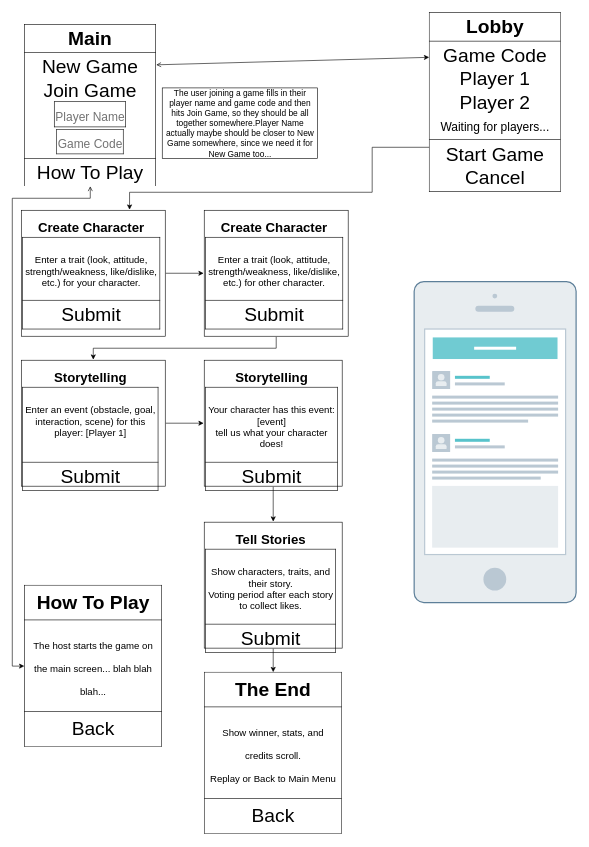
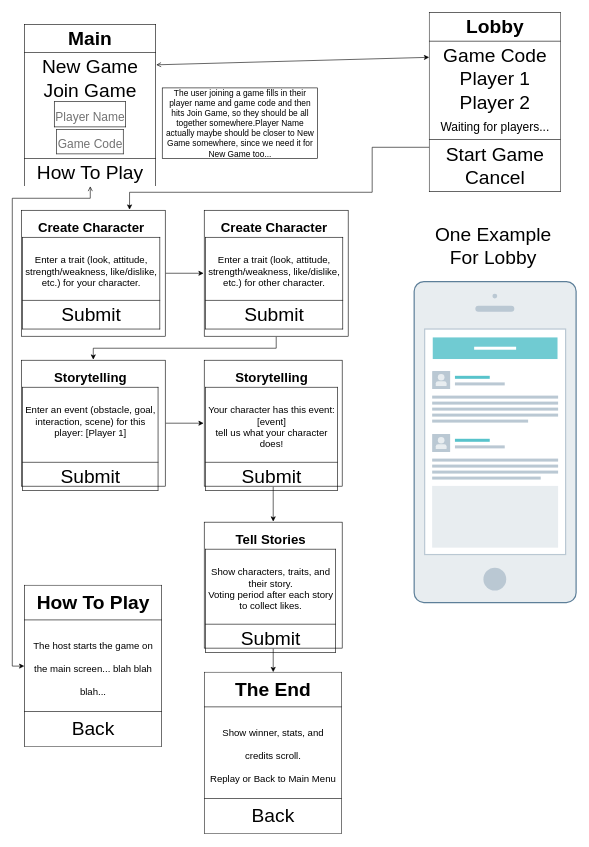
  <mxCell id="0" />
  <mxCell id="1" parent="0" />
  <mxCell id="2" value="" style="rounded=1;whiteSpace=wrap;html=1;strokeWidth=2;fillColor=#E8EDF0;fontFamily=Helvetica;fontSize=12;fontColor=#000000;align=center;strokeColor=#5d7f99;arcSize=6;" vertex="1" parent="1"><mxGeometry x="690" y="469" width="270" height="535" as="geometry" /></mxCell>
  <mxCell id="3" value="" style="rounded=1;whiteSpace=wrap;html=1;strokeWidth=2;fillColor=#BAC8D3;fontFamily=Helvetica;fontSize=30;fontColor=#FFFFFF;align=center;arcSize=50;strokeColor=none;" vertex="1" parent="1"><mxGeometry x="792" y="509" width="65" height="10" as="geometry" /></mxCell>
  <mxCell id="4" value="" style="ellipse;whiteSpace=wrap;html=1;aspect=fixed;strokeWidth=2;fillColor=#BAC8D3;fontFamily=Helvetica;fontSize=30;fontColor=#FFFFFF;align=center;rounded=1;strokeColor=none;arcSize=50;" vertex="1" parent="1"><mxGeometry x="820.5" y="489" width="8" height="8" as="geometry" /></mxCell>
  <mxCell id="5" value="" style="ellipse;whiteSpace=wrap;html=1;aspect=fixed;strokeWidth=2;fillColor=#BAC8D3;fontFamily=Helvetica;fontSize=30;fontColor=#FFFFFF;align=center;rounded=1;strokeColor=none;arcSize=50;" vertex="1" parent="1"><mxGeometry x="805.5" y="946" width="38" height="38" as="geometry" /></mxCell>
  <mxCell id="6" value="" style="rounded=0;whiteSpace=wrap;html=1;strokeWidth=2;fillColor=#ffffff;fontFamily=Helvetica;fontSize=30;fontColor=#FFFFFF;align=center;strokeColor=#BAC8D3;" vertex="1" parent="1"><mxGeometry x="707.5" y="548" width="235" height="376" as="geometry" /></mxCell>
  <mxCell id="7" value="" style="rounded=1;whiteSpace=wrap;html=1;strokeWidth=2;fillColor=#61c6ce;fontFamily=Helvetica;fontSize=30;fontColor=#FFFFFF;align=center;strokeColor=none;arcSize=0;opacity=90;" vertex="1" parent="1"><mxGeometry x="721" y="562" width="208" height="36" as="geometry" /></mxCell>
  <mxCell id="8" value="" style="rounded=1;whiteSpace=wrap;html=1;strokeWidth=2;fillColor=#BAC8D3;fontFamily=Helvetica;fontSize=30;fontColor=#FFFFFF;align=center;strokeColor=none;arcSize=2;aspect=fixed;" vertex="1" parent="1"><mxGeometry x="720" y="618" width="30" height="30" as="geometry" /></mxCell>
  <mxCell id="9" value="" style="rounded=1;whiteSpace=wrap;html=1;strokeWidth=2;fillColor=#FFFFFF;fontFamily=Helvetica;fontSize=30;fontColor=#FFFFFF;align=center;strokeColor=none;arcSize=0;" vertex="1" parent="1"><mxGeometry x="790" y="577.5" width="70" height="5" as="geometry" /></mxCell>
  <mxCell id="10" value="" style="rounded=1;whiteSpace=wrap;html=1;strokeWidth=2;fillColor=#12AAB5;fontFamily=Helvetica;fontSize=30;fontColor=#FFFFFF;align=center;strokeColor=none;arcSize=0;opacity=70;" vertex="1" parent="1"><mxGeometry x="758" y="626" width="58" height="5" as="geometry" /></mxCell>
  <mxCell id="11" value="" style="group" vertex="1" connectable="0" parent="1"><mxGeometry x="726" y="623" width="18" height="20" as="geometry" /></mxCell>
  <mxCell id="12" value="" style="ellipse;whiteSpace=wrap;html=1;strokeWidth=2;fillColor=#E8EDF0;fontFamily=Helvetica;fontSize=30;fontColor=#FFFFFF;align=center;rounded=1;strokeColor=none;arcSize=50;" vertex="1" parent="11"><mxGeometry x="3.5" width="11" height="11" as="geometry" /></mxCell>
  <mxCell id="13" value="" style="rounded=1;whiteSpace=wrap;html=1;strokeWidth=2;fillColor=#E8EDF0;fontFamily=Helvetica;fontSize=30;fontColor=#FFFFFF;align=center;strokeColor=none;arcSize=50;" vertex="1" parent="11"><mxGeometry y="12" width="18" height="8" as="geometry" /></mxCell>
  <mxCell id="14" value="" style="rounded=1;whiteSpace=wrap;html=1;strokeWidth=2;fillColor=#E8EDF0;fontFamily=Helvetica;fontSize=30;fontColor=#FFFFFF;align=center;strokeColor=none;arcSize=0;" vertex="1" parent="11"><mxGeometry y="16" width="18" height="4" as="geometry" /></mxCell>
  <mxCell id="15" value="" style="rounded=1;whiteSpace=wrap;html=1;strokeWidth=2;fillColor=#BAC8D3;fontFamily=Helvetica;fontSize=30;fontColor=#FFFFFF;align=center;strokeColor=none;arcSize=0;" vertex="1" parent="1"><mxGeometry x="758" y="637" width="83" height="5" as="geometry" /></mxCell>
  <mxCell id="16" value="" style="rounded=1;whiteSpace=wrap;html=1;strokeWidth=2;fillColor=#BAC8D3;fontFamily=Helvetica;fontSize=30;fontColor=#FFFFFF;align=center;strokeColor=none;arcSize=0;" vertex="1" parent="1"><mxGeometry x="720" y="679" width="210" height="5" as="geometry" /></mxCell>
  <mxCell id="17" value="" style="rounded=1;whiteSpace=wrap;html=1;strokeWidth=2;fillColor=#BAC8D3;fontFamily=Helvetica;fontSize=30;fontColor=#FFFFFF;align=center;strokeColor=none;arcSize=0;" vertex="1" parent="1"><mxGeometry x="720" y="669" width="210" height="5" as="geometry" /></mxCell>
  <mxCell id="18" value="" style="rounded=1;whiteSpace=wrap;html=1;strokeWidth=2;fillColor=#BAC8D3;fontFamily=Helvetica;fontSize=30;fontColor=#FFFFFF;align=center;strokeColor=none;arcSize=0;" vertex="1" parent="1"><mxGeometry x="720" y="659" width="210" height="5" as="geometry" /></mxCell>
  <mxCell id="19" value="" style="rounded=1;whiteSpace=wrap;html=1;strokeWidth=2;fillColor=#BAC8D3;fontFamily=Helvetica;fontSize=30;fontColor=#FFFFFF;align=center;strokeColor=none;arcSize=0;" vertex="1" parent="1"><mxGeometry x="720" y="689" width="210" height="5" as="geometry" /></mxCell>
  <mxCell id="20" value="" style="rounded=1;whiteSpace=wrap;html=1;strokeWidth=2;fillColor=#BAC8D3;fontFamily=Helvetica;fontSize=30;fontColor=#FFFFFF;align=center;strokeColor=none;arcSize=0;" vertex="1" parent="1"><mxGeometry x="720" y="699" width="160" height="5" as="geometry" /></mxCell>
  <mxCell id="21" value="" style="rounded=1;whiteSpace=wrap;html=1;strokeWidth=2;fillColor=#BAC8D3;fontFamily=Helvetica;fontSize=30;fontColor=#FFFFFF;align=center;strokeColor=none;arcSize=2;aspect=fixed;" vertex="1" parent="1"><mxGeometry x="720" y="723" width="30" height="30" as="geometry" /></mxCell>
  <mxCell id="22" value="" style="rounded=1;whiteSpace=wrap;html=1;strokeWidth=2;fillColor=#12AAB5;fontFamily=Helvetica;fontSize=30;fontColor=#FFFFFF;align=center;strokeColor=none;arcSize=0;opacity=70;" vertex="1" parent="1"><mxGeometry x="758" y="731" width="58" height="5" as="geometry" /></mxCell>
  <mxCell id="23" value="" style="group" vertex="1" connectable="0" parent="1"><mxGeometry x="726" y="728" width="18" height="20" as="geometry" /></mxCell>
  <mxCell id="24" value="" style="ellipse;whiteSpace=wrap;html=1;strokeWidth=2;fillColor=#E8EDF0;fontFamily=Helvetica;fontSize=30;fontColor=#FFFFFF;align=center;rounded=1;strokeColor=none;arcSize=50;" vertex="1" parent="23"><mxGeometry x="3.5" width="11" height="11" as="geometry" /></mxCell>
  <mxCell id="25" value="" style="rounded=1;whiteSpace=wrap;html=1;strokeWidth=2;fillColor=#E8EDF0;fontFamily=Helvetica;fontSize=30;fontColor=#FFFFFF;align=center;strokeColor=none;arcSize=50;" vertex="1" parent="23"><mxGeometry y="12" width="18" height="8" as="geometry" /></mxCell>
  <mxCell id="26" value="" style="rounded=1;whiteSpace=wrap;html=1;strokeWidth=2;fillColor=#E8EDF0;fontFamily=Helvetica;fontSize=30;fontColor=#FFFFFF;align=center;strokeColor=none;arcSize=0;" vertex="1" parent="23"><mxGeometry y="16" width="18" height="4" as="geometry" /></mxCell>
  <mxCell id="27" value="" style="rounded=1;whiteSpace=wrap;html=1;strokeWidth=2;fillColor=#BAC8D3;fontFamily=Helvetica;fontSize=30;fontColor=#FFFFFF;align=center;strokeColor=none;arcSize=0;" vertex="1" parent="1"><mxGeometry x="758" y="742" width="83" height="5" as="geometry" /></mxCell>
  <mxCell id="28" value="" style="rounded=1;whiteSpace=wrap;html=1;strokeWidth=2;fillColor=#BAC8D3;fontFamily=Helvetica;fontSize=30;fontColor=#FFFFFF;align=center;strokeColor=none;arcSize=0;" vertex="1" parent="1"><mxGeometry x="720" y="784" width="210" height="5" as="geometry" /></mxCell>
  <mxCell id="29" value="" style="rounded=1;whiteSpace=wrap;html=1;strokeWidth=2;fillColor=#BAC8D3;fontFamily=Helvetica;fontSize=30;fontColor=#FFFFFF;align=center;strokeColor=none;arcSize=0;" vertex="1" parent="1"><mxGeometry x="720" y="774" width="210" height="5" as="geometry" /></mxCell>
  <mxCell id="30" value="" style="rounded=1;whiteSpace=wrap;html=1;strokeWidth=2;fillColor=#BAC8D3;fontFamily=Helvetica;fontSize=30;fontColor=#FFFFFF;align=center;strokeColor=none;arcSize=0;" vertex="1" parent="1"><mxGeometry x="720" y="764" width="210" height="5" as="geometry" /></mxCell>
  <mxCell id="31" value="" style="rounded=1;whiteSpace=wrap;html=1;strokeWidth=2;fillColor=#BAC8D3;fontFamily=Helvetica;fontSize=30;fontColor=#FFFFFF;align=center;strokeColor=none;arcSize=0;" vertex="1" parent="1"><mxGeometry x="720" y="794" width="181" height="5" as="geometry" /></mxCell>
  <mxCell id="32" value="" style="rounded=0;whiteSpace=wrap;html=1;strokeWidth=2;fillColor=#e8edf0;fontFamily=Helvetica;fontSize=30;fontColor=#FFFFFF;align=center;strokeColor=none;" vertex="1" parent="1"><mxGeometry x="720" y="809.5" width="210" height="103" as="geometry" /></mxCell>
+ <mxCell id="33" value="One Example For Lobby" style="text;html=1;strokeColor=none;fillColor=none;align=center;verticalAlign=middle;whiteSpace=wrap;rounded=0;fontSize=32;" vertex="1" parent="1"><mxGeometry x="702" y="359" width="240" height="100" as="geometry" /></mxCell>
  <mxCell id="34" style="edgeStyle=orthogonalEdgeStyle;rounded=0;orthogonalLoop=1;jettySize=auto;html=1;exitX=0.5;exitY=1;exitDx=0;exitDy=0;entryX=0;entryY=0.5;entryDx=0;entryDy=0;fontSize=14;startArrow=open;startFill=0;" edge="1" parent="1" source="35" target="37"><mxGeometry relative="1" as="geometry"><Array as="points"><mxPoint x="150" y="330" /><mxPoint x="20" y="330" /><mxPoint x="20" y="1110" /></Array></mxGeometry></mxCell>
  <mxCell id="35" value="&lt;table style=&quot;width: 100% ; height: 100% ; border-collapse: collapse ; border: 1px solid rgb(0 , 0 , 0)&quot; width=&quot;100%&quot; cellpadding=&quot;4&quot; border=&quot;1&quot;&gt;&lt;tbody&gt;&lt;tr&gt;&lt;th align=&quot;center&quot;&gt;&lt;b&gt;Main&lt;br&gt;&lt;/b&gt;&lt;/th&gt;&lt;/tr&gt;&lt;tr&gt;&lt;td align=&quot;center&quot;&gt;New Game&lt;br&gt;Join Game&lt;br&gt;&lt;table style=&quot;border: 1px solid rgb(0 , 0 , 0) ; border-collapse: collapse&quot; border=&quot;1&quot;&gt;&lt;tbody&gt;&lt;tr&gt;&lt;td&gt;&lt;font style=&quot;font-size: 20px&quot; color=&quot;#737373&quot;&gt;Player Name&lt;br&gt;&lt;/font&gt;&lt;/td&gt;&lt;/tr&gt;&lt;/tbody&gt;&lt;/table&gt;&lt;table&gt;&lt;tbody&gt;&lt;tr&gt;&lt;td&gt;&lt;table style=&quot;border: 1px solid rgb(8 , 8 , 8) ; border-collapse: collapse&quot; border=&quot;1&quot;&gt;&lt;tbody&gt;&lt;tr&gt;&lt;td&gt;&lt;font style=&quot;font-size: 20px&quot; color=&quot;#737373&quot;&gt;Game Code&lt;br&gt;&lt;/font&gt;&lt;/td&gt;&lt;/tr&gt;&lt;/tbody&gt;&lt;/table&gt;&lt;/td&gt;&lt;/tr&gt;&lt;/tbody&gt;&lt;/table&gt;&lt;/td&gt;&lt;/tr&gt;&lt;tr&gt;&lt;td align=&quot;center&quot;&gt;How To Play&lt;br&gt;&lt;/td&gt;&lt;/tr&gt;&lt;/tbody&gt;&lt;/table&gt;" style="text;html=1;strokeColor=none;fillColor=none;overflow=fill;fontSize=32;" vertex="1" parent="1"><mxGeometry x="40" y="40" width="220" height="270" as="geometry" /></mxCell>
  <mxCell id="36" value="The user joining a game fills in their player name and game code and then hits Join Game, so they should be all together somewhere.Player Name actually maybe should be closer to New Game somewhere, since we need it for New Game too..." style="text;html=1;strokeColor=none;fillColor=none;align=center;verticalAlign=middle;whiteSpace=wrap;rounded=0;fontSize=14;labelBorderColor=#000000;" vertex="1" parent="1"><mxGeometry x="269" y="160" width="262" height="90" as="geometry" /></mxCell>
  <mxCell id="37" value="&lt;table style=&quot;width: 100% ; height: 100% ; border-collapse: collapse ; border: 1px solid rgb(0 , 0 , 0)&quot; width=&quot;100%&quot; cellpadding=&quot;4&quot; border=&quot;1&quot;&gt;&lt;tbody&gt;&lt;tr&gt;&lt;th align=&quot;center&quot;&gt;&lt;b&gt;How To Play&lt;br&gt;&lt;/b&gt;&lt;/th&gt;&lt;/tr&gt;&lt;tr&gt;&lt;td align=&quot;center&quot;&gt;&lt;font style=&quot;font-size: 16px&quot;&gt;The host starts the game on&lt;br&gt;the main screen... blah blah &lt;br&gt;blah...&lt;br&gt;&lt;/font&gt;&lt;/td&gt;&lt;/tr&gt;&lt;tr&gt;&lt;td align=&quot;center&quot;&gt;Back&lt;br&gt;&lt;/td&gt;&lt;/tr&gt;&lt;/tbody&gt;&lt;/table&gt;" style="text;html=1;strokeColor=none;fillColor=none;overflow=fill;fontSize=32;" vertex="1" parent="1"><mxGeometry x="40" y="975" width="230" height="270" as="geometry" /></mxCell>
  <mxCell id="38" style="edgeStyle=orthogonalEdgeStyle;rounded=0;orthogonalLoop=1;jettySize=auto;html=1;exitX=0;exitY=0.75;exitDx=0;exitDy=0;entryX=0.75;entryY=0;entryDx=0;entryDy=0;startArrow=none;startFill=0;fontSize=14;" edge="1" parent="1" source="39" target="42"><mxGeometry relative="1" as="geometry"><Array as="points"><mxPoint x="620" y="245" /><mxPoint x="620" y="320" /><mxPoint x="216" y="320" /></Array></mxGeometry></mxCell>
  <mxCell id="39" value="&lt;table style=&quot;width: 100% ; height: 100% ; border-collapse: collapse ; border: 1px solid rgb(0 , 0 , 0)&quot; width=&quot;100%&quot; cellpadding=&quot;4&quot; border=&quot;1&quot;&gt;&lt;tbody&gt;&lt;tr&gt;&lt;th align=&quot;center&quot;&gt;&lt;b&gt;Lobby&lt;br&gt;&lt;/b&gt;&lt;/th&gt;&lt;/tr&gt;&lt;tr&gt;&lt;td align=&quot;center&quot;&gt;Game Code&lt;br&gt;Player 1&lt;br&gt;Player 2&lt;br&gt;&lt;font style=&quot;font-size: 20px&quot;&gt;Waiting for players...&lt;/font&gt;&lt;br&gt;&lt;/td&gt;&lt;/tr&gt;&lt;tr&gt;&lt;td align=&quot;center&quot;&gt;Start Game&lt;br&gt;Cancel&lt;br&gt;&lt;/td&gt;&lt;/tr&gt;&lt;/tbody&gt;&lt;/table&gt;" style="text;html=1;strokeColor=none;fillColor=none;overflow=fill;fontSize=32;" vertex="1" parent="1"><mxGeometry x="715" y="20" width="220" height="300" as="geometry" /></mxCell>
  <mxCell id="40" value="" style="endArrow=classic;html=1;fontSize=14;exitX=1;exitY=0.25;exitDx=0;exitDy=0;entryX=0;entryY=0.25;entryDx=0;entryDy=0;startArrow=open;startFill=0;" edge="1" parent="1" source="35" target="39"><mxGeometry width="50" height="50" relative="1" as="geometry"><mxPoint x="340" y="320" as="sourcePoint" /><mxPoint x="390" y="270" as="targetPoint" /></mxGeometry></mxCell>
  <mxCell id="41" style="edgeStyle=orthogonalEdgeStyle;rounded=0;orthogonalLoop=1;jettySize=auto;html=1;exitX=1;exitY=0.5;exitDx=0;exitDy=0;entryX=0;entryY=0.5;entryDx=0;entryDy=0;startArrow=none;startFill=0;fontSize=14;" edge="1" parent="1" source="42" target="46"><mxGeometry relative="1" as="geometry" /></mxCell>
  <mxCell id="42" value="&lt;div align=&quot;center&quot;&gt;&lt;b&gt;&lt;font style=&quot;font-size: 22px ; line-height: 30%&quot;&gt;Create Character&lt;/font&gt;&lt;/b&gt;&lt;br&gt;&lt;/div&gt;&lt;table style=&quot;width: 100% ; height: 100% ; border-collapse: collapse ; border: 1px solid rgb(0 , 0 , 0)&quot; width=&quot;100%&quot; cellpadding=&quot;4&quot; border=&quot;1&quot;&gt;&lt;tbody style=&quot;line-height: 30%&quot;&gt;&lt;tr style=&quot;line-height: 50%&quot;&gt;&lt;td align=&quot;center&quot;&gt;&lt;font style=&quot;font-size: 16px ; line-height: 70%&quot;&gt;&lt;br&gt;Enter a trait (look, attitude, &lt;br&gt;strength/weakness, like/dislike, &lt;br&gt;etc.) for your character.&lt;br&gt;&lt;br&gt;&lt;/font&gt;&lt;/td&gt;&lt;/tr&gt;&lt;tr&gt;&lt;td style=&quot;line-height: 120%&quot; align=&quot;center&quot;&gt;Submit&lt;/td&gt;&lt;/tr&gt;&lt;/tbody&gt;&lt;/table&gt;" style="text;html=1;strokeColor=#000000;fillColor=none;fontSize=32;perimeterSpacing=1;" vertex="1" parent="1"><mxGeometry x="35" y="350" width="240" height="210" as="geometry" /></mxCell>
  <mxCell id="43" style="edgeStyle=orthogonalEdgeStyle;rounded=0;orthogonalLoop=1;jettySize=auto;html=1;exitX=1;exitY=0.5;exitDx=0;exitDy=0;entryX=0;entryY=0.5;entryDx=0;entryDy=0;startArrow=none;startFill=0;fontSize=14;" edge="1" parent="1" source="44" target="48"><mxGeometry relative="1" as="geometry" /></mxCell>
  <mxCell id="44" value="&lt;div align=&quot;center&quot;&gt;&lt;b&gt;&lt;font style=&quot;font-size: 22px ; line-height: 30%&quot;&gt;Storytelling&lt;/font&gt;&lt;/b&gt;&lt;br&gt;&lt;/div&gt;&lt;table style=&quot;width: 100% ; height: 100% ; border-collapse: collapse ; border: 1px solid rgb(0 , 0 , 0)&quot; width=&quot;100%&quot; cellpadding=&quot;4&quot; border=&quot;1&quot;&gt;&lt;tbody style=&quot;line-height: 30%&quot;&gt;&lt;tr style=&quot;line-height: 50%&quot;&gt;&lt;td align=&quot;center&quot;&gt;&lt;font style=&quot;font-size: 16px ; line-height: 70%&quot;&gt;&lt;br&gt;Enter an event (obstacle, goal, &lt;br&gt;interaction, scene) for this &lt;br&gt;player: [Player 1]&lt;br&gt;&lt;br&gt;&lt;br&gt;&lt;/font&gt;&lt;/td&gt;&lt;/tr&gt;&lt;tr&gt;&lt;td style=&quot;line-height: 120%&quot; align=&quot;center&quot;&gt;Submit&lt;/td&gt;&lt;/tr&gt;&lt;/tbody&gt;&lt;/table&gt;" style="text;html=1;strokeColor=#000000;fillColor=none;fontSize=32;perimeterSpacing=1;" vertex="1" parent="1"><mxGeometry x="35" y="600" width="240" height="210" as="geometry" /></mxCell>
  <mxCell id="45" style="edgeStyle=orthogonalEdgeStyle;rounded=0;orthogonalLoop=1;jettySize=auto;html=1;exitX=0.5;exitY=1;exitDx=0;exitDy=0;entryX=0.5;entryY=0;entryDx=0;entryDy=0;startArrow=none;startFill=0;fontSize=14;" edge="1" parent="1" source="46" target="44"><mxGeometry relative="1" as="geometry" /></mxCell>
  <mxCell id="46" value="&lt;div align=&quot;center&quot;&gt;&lt;b&gt;&lt;font style=&quot;font-size: 22px ; line-height: 30%&quot;&gt;Create Character&lt;/font&gt;&lt;/b&gt;&lt;br&gt;&lt;/div&gt;&lt;table style=&quot;width: 100% ; height: 100% ; border-collapse: collapse ; border: 1px solid rgb(0 , 0 , 0)&quot; width=&quot;100%&quot; cellpadding=&quot;4&quot; border=&quot;1&quot;&gt;&lt;tbody style=&quot;line-height: 30%&quot;&gt;&lt;tr style=&quot;line-height: 50%&quot;&gt;&lt;td align=&quot;center&quot;&gt;&lt;font style=&quot;font-size: 16px ; line-height: 70%&quot;&gt;&lt;br&gt;Enter a trait (look, attitude, &lt;br&gt;strength/weakness, like/dislike, &lt;br&gt;etc.) for other character.&lt;br&gt;&lt;br&gt;&lt;/font&gt;&lt;/td&gt;&lt;/tr&gt;&lt;tr&gt;&lt;td style=&quot;line-height: 120%&quot; align=&quot;center&quot;&gt;Submit&lt;/td&gt;&lt;/tr&gt;&lt;/tbody&gt;&lt;/table&gt;" style="text;html=1;strokeColor=#000000;fillColor=none;fontSize=32;perimeterSpacing=1;" vertex="1" parent="1"><mxGeometry x="340" y="350" width="240" height="210" as="geometry" /></mxCell>
  <mxCell id="47" style="edgeStyle=orthogonalEdgeStyle;rounded=0;orthogonalLoop=1;jettySize=auto;html=1;startArrow=none;startFill=0;fontSize=14;" edge="1" parent="1" source="48" target="50"><mxGeometry relative="1" as="geometry" /></mxCell>
  <mxCell id="48" value="&lt;div align=&quot;center&quot;&gt;&lt;b&gt;&lt;font style=&quot;font-size: 22px ; line-height: 30%&quot;&gt;Storytelling&lt;/font&gt;&lt;/b&gt;&lt;br&gt;&lt;/div&gt;&lt;table style=&quot;width: 100% ; height: 100% ; border-collapse: collapse ; border: 1px solid rgb(0 , 0 , 0)&quot; width=&quot;100%&quot; cellpadding=&quot;4&quot; border=&quot;1&quot;&gt;&lt;tbody style=&quot;line-height: 30%&quot;&gt;&lt;tr style=&quot;line-height: 50%&quot;&gt;&lt;td align=&quot;center&quot;&gt;&lt;font style=&quot;font-size: 16px ; line-height: 70%&quot;&gt;&lt;br&gt;Your character has this event:&lt;br&gt;[event]&lt;br&gt;tell us what your character &lt;br&gt;does!&lt;br&gt;&lt;br&gt;&lt;/font&gt;&lt;/td&gt;&lt;/tr&gt;&lt;tr&gt;&lt;td style=&quot;line-height: 120%&quot; align=&quot;center&quot;&gt;Submit&lt;br&gt;&lt;/td&gt;&lt;/tr&gt;&lt;/tbody&gt;&lt;/table&gt;" style="text;html=1;strokeColor=#000000;fillColor=none;fontSize=32;perimeterSpacing=1;" vertex="1" parent="1"><mxGeometry x="340" y="600" width="230" height="210" as="geometry" /></mxCell>
  <mxCell id="49" style="edgeStyle=orthogonalEdgeStyle;rounded=0;orthogonalLoop=1;jettySize=auto;html=1;startArrow=none;startFill=0;fontSize=14;" edge="1" parent="1" source="50" target="51"><mxGeometry relative="1" as="geometry" /></mxCell>
  <mxCell id="50" value="&lt;div align=&quot;center&quot;&gt;&lt;b&gt;&lt;font style=&quot;font-size: 22px ; line-height: 30%&quot;&gt;Tell Stories&lt;/font&gt;&lt;/b&gt;&lt;br&gt;&lt;/div&gt;&lt;table style=&quot;width: 100% ; height: 100% ; border-collapse: collapse ; border: 1px solid rgb(0 , 0 , 0)&quot; width=&quot;100%&quot; cellpadding=&quot;4&quot; border=&quot;1&quot;&gt;&lt;tbody style=&quot;line-height: 30%&quot;&gt;&lt;tr style=&quot;line-height: 50%&quot;&gt;&lt;td align=&quot;center&quot;&gt;&lt;font style=&quot;font-size: 16px ; line-height: 70%&quot;&gt;&lt;br&gt;Show characters, traits, and &lt;br&gt;their story.&lt;br&gt;Voting period after each story&lt;br&gt;to collect likes.&lt;br&gt;&lt;br&gt;&lt;/font&gt;&lt;/td&gt;&lt;/tr&gt;&lt;tr&gt;&lt;td style=&quot;line-height: 120%&quot; align=&quot;center&quot;&gt;Submit&lt;br&gt;&lt;/td&gt;&lt;/tr&gt;&lt;/tbody&gt;&lt;/table&gt;" style="text;html=1;strokeColor=#000000;fillColor=none;fontSize=32;perimeterSpacing=1;" vertex="1" parent="1"><mxGeometry x="340" y="870" width="230" height="210" as="geometry" /></mxCell>
  <mxCell id="51" value="&lt;table style=&quot;width: 100% ; height: 100% ; border-collapse: collapse ; border: 1px solid rgb(0 , 0 , 0)&quot; width=&quot;100%&quot; cellpadding=&quot;4&quot; border=&quot;1&quot;&gt;&lt;tbody&gt;&lt;tr&gt;&lt;th align=&quot;center&quot;&gt;&lt;b&gt;The End&lt;br&gt;&lt;/b&gt;&lt;/th&gt;&lt;/tr&gt;&lt;tr&gt;&lt;td align=&quot;center&quot;&gt;&lt;font style=&quot;font-size: 16px&quot;&gt;Show winner, stats, and &lt;br&gt;credits scroll. &lt;br&gt;Replay or Back to Main Menu&lt;br&gt;&lt;/font&gt;&lt;/td&gt;&lt;/tr&gt;&lt;tr&gt;&lt;td align=&quot;center&quot;&gt;Back&lt;br&gt;&lt;/td&gt;&lt;/tr&gt;&lt;/tbody&gt;&lt;/table&gt;" style="text;html=1;strokeColor=none;fillColor=none;overflow=fill;fontSize=32;" vertex="1" parent="1"><mxGeometry x="340" y="1120" width="230" height="270" as="geometry" /></mxCell>
